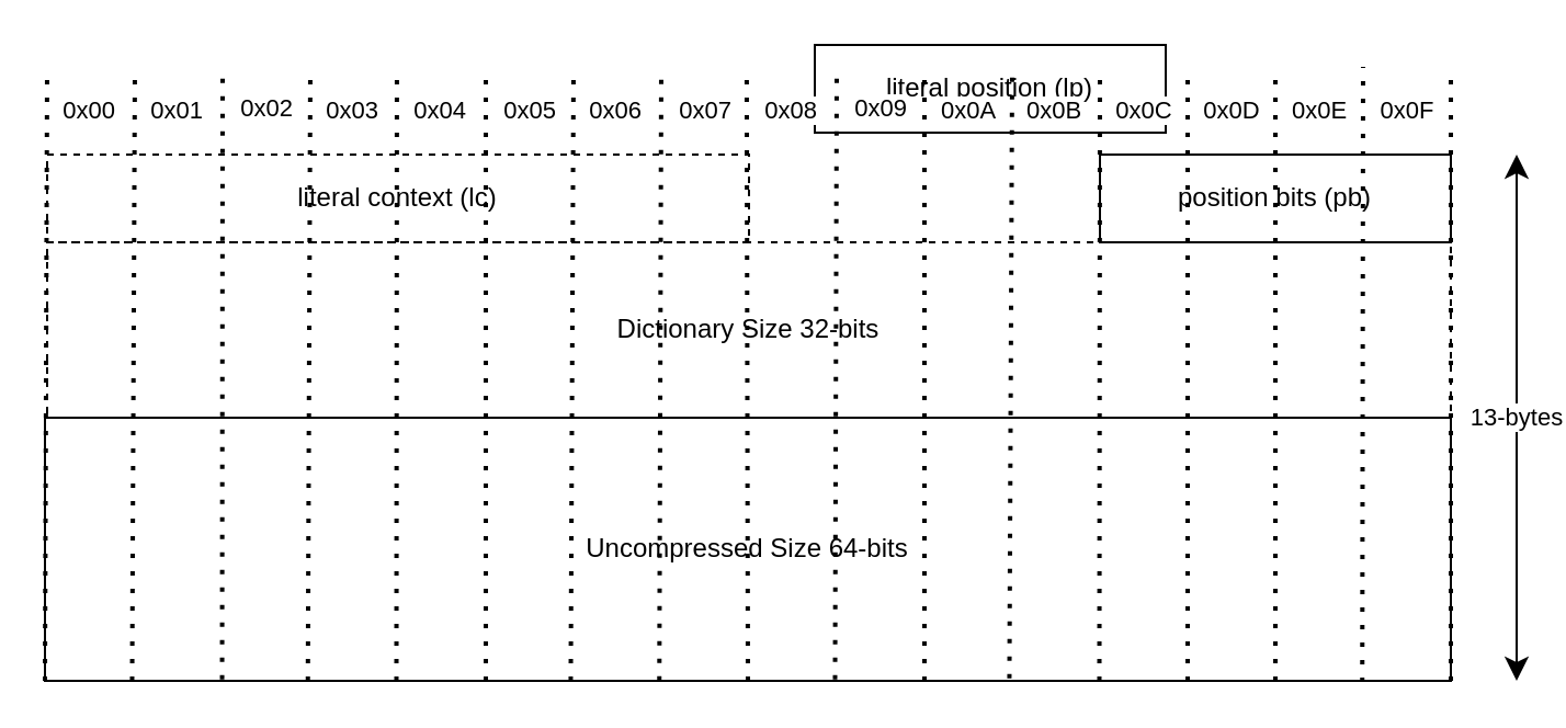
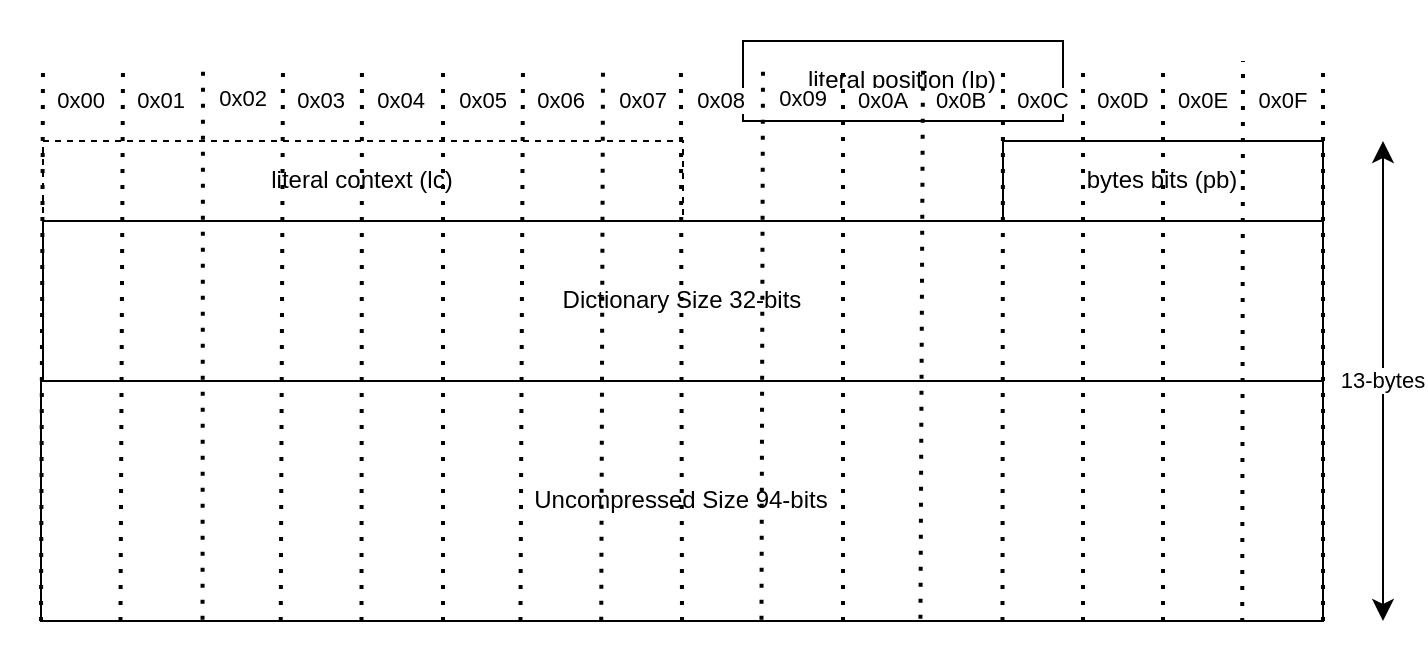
  <mxCell id="0" />
  <mxCell id="1" parent="0" />
- <mxCell id="2" value="Dictionary Size&amp;nbsp;32-bits" style="whiteSpace=wrap;html=1;rounded=0;verticalAlign=middle;shadow=0;fillColor=none;dashed=1;" parent="1" vertex="1"><mxGeometry x="21" y="110" width="640" height="80" as="geometry" /></mxCell>
- <mxCell id="3" value="Uncompressed Size 64-bits" style="whiteSpace=wrap;html=1;rounded=0;verticalAlign=middle;shadow=0;fillColor=none;" parent="1" vertex="1"><mxGeometry x="20" y="190" width="641" height="120" as="geometry" /></mxCell>
+ <mxCell id="2" value="Dictionary Size&amp;nbsp;32-bits" style="whiteSpace=wrap;html=1;rounded=0;verticalAlign=middle;shadow=0;fillColor=none;" parent="1" vertex="1"><mxGeometry x="21" y="110" width="640" height="80" as="geometry" /></mxCell>
+ <mxCell id="3" value="Uncompressed Size 94-bits" style="whiteSpace=wrap;html=1;rounded=0;verticalAlign=middle;shadow=0;fillColor=none;" parent="1" vertex="1"><mxGeometry x="20" y="190" width="641" height="120" as="geometry" /></mxCell>
  <mxCell id="4" value="literal position (lp)" style="whiteSpace=wrap;html=1;rounded=0;verticalAlign=middle;shadow=0;fillColor=none;" parent="1" vertex="1"><mxGeometry x="371" y="20" width="160" height="40" as="geometry" /></mxCell>
- <mxCell id="5" value="position bits (pb)" style="whiteSpace=wrap;html=1;rounded=0;verticalAlign=middle;shadow=0;fillColor=none;" parent="1" vertex="1"><mxGeometry x="501" y="70" width="160" height="40" as="geometry" /></mxCell>
+ <mxCell id="5" value="bytes bits (pb)" style="whiteSpace=wrap;html=1;rounded=0;verticalAlign=middle;shadow=0;fillColor=none;" parent="1" vertex="1"><mxGeometry x="501" y="70" width="160" height="40" as="geometry" /></mxCell>
  <mxCell id="6" value="13-bytes" style="edgeStyle=none;orthogonalLoop=1;jettySize=auto;html=1;endArrow=classic;startArrow=classic;endSize=8;startSize=8;startFill=1;endFill=1;shadow=0;fillColor=none;" parent="1" edge="1"><mxGeometry width="100" relative="1" as="geometry"><mxPoint x="691" y="310" as="sourcePoint" /><mxPoint x="691" y="70" as="targetPoint" /><Array as="points" /></mxGeometry></mxCell>
  <mxCell id="7" value="0x01" style="endArrow=none;dashed=1;html=1;dashPattern=1 3;strokeWidth=2;verticalAlign=middle;spacing=0;spacingBottom=240;spacingLeft=40;shadow=0;fillColor=none;exitX=0.062;exitY=1;exitDx=0;exitDy=0;exitPerimeter=0;" parent="1" source="3" edge="1"><mxGeometry width="50" height="50" relative="1" as="geometry"><mxPoint x="61" y="240" as="sourcePoint" /><mxPoint x="61" y="30" as="targetPoint" /></mxGeometry></mxCell>
  <mxCell id="8" value="0x02" style="endArrow=none;dashed=1;html=1;dashPattern=1 3;strokeWidth=2;verticalAlign=middle;spacing=0;spacingBottom=240;spacingLeft=40;shadow=0;fillColor=none;exitX=0.126;exitY=0.995;exitDx=0;exitDy=0;exitPerimeter=0;" parent="1" source="3" edge="1"><mxGeometry width="50" height="50" relative="1" as="geometry"><mxPoint x="101" y="240" as="sourcePoint" /><mxPoint x="101" y="30" as="targetPoint" /></mxGeometry></mxCell>
  <mxCell id="9" value="0x03" style="endArrow=none;dashed=1;html=1;dashPattern=1 3;strokeWidth=2;verticalAlign=middle;spacing=0;spacingBottom=240;spacingLeft=40;shadow=0;fillColor=none;exitX=0.187;exitY=1;exitDx=0;exitDy=0;exitPerimeter=0;" parent="1" source="3" edge="1"><mxGeometry x="0.002" width="50" height="50" relative="1" as="geometry"><mxPoint x="141" y="240" as="sourcePoint" /><mxPoint x="141" y="30" as="targetPoint" /><mxPoint as="offset" /></mxGeometry></mxCell>
  <mxCell id="10" value="0x04" style="endArrow=none;dashed=1;html=1;dashPattern=1 3;strokeWidth=2;verticalAlign=middle;spacing=0;spacingBottom=240;spacingLeft=40;shadow=0;fillColor=none;exitX=0.25;exitY=1;exitDx=0;exitDy=0;" parent="1" source="3" edge="1"><mxGeometry x="0.002" width="50" height="50" relative="1" as="geometry"><mxPoint x="180" y="240" as="sourcePoint" /><mxPoint x="180.47" y="30" as="targetPoint" /><mxPoint as="offset" /></mxGeometry></mxCell>
  <mxCell id="11" value="0x05" style="endArrow=none;dashed=1;html=1;dashPattern=1 3;strokeWidth=2;verticalAlign=middle;spacing=0;spacingBottom=240;spacingLeft=40;shadow=0;fillColor=none;" parent="1" edge="1"><mxGeometry width="50" height="50" relative="1" as="geometry"><mxPoint x="221" y="310" as="sourcePoint" /><mxPoint x="221" y="30" as="targetPoint" /></mxGeometry></mxCell>
  <mxCell id="12" value="0x06" style="endArrow=none;dashed=1;html=1;dashPattern=1 3;strokeWidth=2;verticalAlign=middle;spacing=0;spacingBottom=240;spacingLeft=40;shadow=0;fillColor=none;exitX=0.374;exitY=1;exitDx=0;exitDy=0;exitPerimeter=0;" parent="1" source="3" edge="1"><mxGeometry width="50" height="50" relative="1" as="geometry"><mxPoint x="261" y="240" as="sourcePoint" /><mxPoint x="261" y="30" as="targetPoint" /></mxGeometry></mxCell>
  <mxCell id="13" value="0x07" style="endArrow=none;dashed=1;html=1;dashPattern=1 3;strokeWidth=2;verticalAlign=middle;spacing=0;spacingBottom=240;spacingLeft=40;shadow=0;fillColor=none;exitX=0.437;exitY=0.999;exitDx=0;exitDy=0;exitPerimeter=0;" parent="1" source="3" edge="1"><mxGeometry width="50" height="50" relative="1" as="geometry"><mxPoint x="301" y="240" as="sourcePoint" /><mxPoint x="301" y="30" as="targetPoint" /></mxGeometry></mxCell>
  <mxCell id="14" value="0x09" style="endArrow=none;dashed=1;html=1;dashPattern=1 3;strokeWidth=2;verticalAlign=middle;spacing=0;spacingBottom=240;spacingLeft=40;shadow=0;fillColor=none;exitX=0.562;exitY=0.995;exitDx=0;exitDy=0;exitPerimeter=0;" parent="1" source="3" edge="1"><mxGeometry width="50" height="50" relative="1" as="geometry"><mxPoint x="381" y="240" as="sourcePoint" /><mxPoint x="381" y="30" as="targetPoint" /></mxGeometry></mxCell>
  <mxCell id="15" value="0x08" style="endArrow=none;dashed=1;html=1;dashPattern=1 3;strokeWidth=2;verticalAlign=middle;spacing=0;spacingBottom=240;spacingLeft=40;shadow=0;fillColor=none;exitX=0.5;exitY=1;exitDx=0;exitDy=0;" parent="1" source="3" edge="1"><mxGeometry x="0.002" width="50" height="50" relative="1" as="geometry"><mxPoint x="340" y="240" as="sourcePoint" /><mxPoint x="339.95" y="30" as="targetPoint" /><mxPoint as="offset" /></mxGeometry></mxCell>
  <mxCell id="16" value="0x0A" style="endArrow=none;dashed=1;html=1;dashPattern=1 3;strokeWidth=2;verticalAlign=middle;spacing=0;spacingBottom=240;spacingLeft=40;shadow=0;fillColor=none;" parent="1" edge="1"><mxGeometry width="50" height="50" relative="1" as="geometry"><mxPoint x="421" y="310" as="sourcePoint" /><mxPoint x="421" y="30" as="targetPoint" /></mxGeometry></mxCell>
  <mxCell id="17" value="0x0B" style="endArrow=none;dashed=1;html=1;dashPattern=1 3;strokeWidth=2;verticalAlign=middle;spacing=0;spacingBottom=240;spacingLeft=40;shadow=0;fillColor=none;exitX=0.686;exitY=0.991;exitDx=0;exitDy=0;exitPerimeter=0;" parent="1" source="3" edge="1"><mxGeometry width="50" height="50" relative="1" as="geometry"><mxPoint x="461" y="240" as="sourcePoint" /><mxPoint x="461" y="30" as="targetPoint" /></mxGeometry></mxCell>
  <mxCell id="18" value="0x0C" style="endArrow=none;dashed=1;html=1;dashPattern=1 3;strokeWidth=2;verticalAlign=middle;spacing=0;spacingBottom=240;spacingLeft=40;shadow=0;fillColor=none;exitX=0.75;exitY=1;exitDx=0;exitDy=0;" parent="1" source="3" edge="1"><mxGeometry width="50" height="50" relative="1" as="geometry"><mxPoint x="501" y="240" as="sourcePoint" /><mxPoint x="501" y="30" as="targetPoint" /></mxGeometry></mxCell>
  <mxCell id="19" value="0x0D" style="endArrow=none;dashed=1;html=1;dashPattern=1 3;strokeWidth=2;verticalAlign=middle;spacing=0;spacingBottom=240;spacingLeft=40;shadow=0;fillColor=none;" parent="1" edge="1"><mxGeometry width="50" height="50" relative="1" as="geometry"><mxPoint x="541" y="310" as="sourcePoint" /><mxPoint x="541" y="30" as="targetPoint" /></mxGeometry></mxCell>
  <mxCell id="20" value="0x0E" style="endArrow=none;dashed=1;html=1;dashPattern=1 3;strokeWidth=2;verticalAlign=middle;spacing=0;spacingBottom=240;spacingLeft=40;shadow=0;fillColor=none;" parent="1" edge="1"><mxGeometry width="50" height="50" relative="1" as="geometry"><mxPoint x="581" y="310" as="sourcePoint" /><mxPoint x="581" y="30" as="targetPoint" /></mxGeometry></mxCell>
  <mxCell id="21" value="0x0F" style="endArrow=none;dashed=1;html=1;dashPattern=1 3;strokeWidth=2;verticalAlign=middle;spacing=0;spacingBottom=240;spacingLeft=40;shadow=0;fillColor=none;exitX=0.937;exitY=1.004;exitDx=0;exitDy=0;exitPerimeter=0;" parent="1" source="3" edge="1"><mxGeometry width="50" height="50" relative="1" as="geometry"><mxPoint x="621" y="240" as="sourcePoint" /><mxPoint x="621" y="30" as="targetPoint" /></mxGeometry></mxCell>
  <mxCell id="22" value="" style="endArrow=none;dashed=1;html=1;dashPattern=1 3;strokeWidth=2;verticalAlign=middle;spacing=0;spacingBottom=240;spacingLeft=40;shadow=0;fillColor=none;exitX=1;exitY=1;exitDx=0;exitDy=0;" parent="1" source="3" edge="1"><mxGeometry width="50" height="50" relative="1" as="geometry"><mxPoint x="661" y="240" as="sourcePoint" /><mxPoint x="661" y="30" as="targetPoint" /></mxGeometry></mxCell>
  <mxCell id="23" value="0x00" style="endArrow=none;dashed=1;html=1;dashPattern=1 3;strokeWidth=2;verticalAlign=middle;spacing=0;spacingBottom=240;spacingLeft=40;shadow=0;fillColor=none;exitX=0;exitY=1;exitDx=0;exitDy=0;" parent="1" source="3" edge="1"><mxGeometry width="50" height="50" relative="1" as="geometry"><mxPoint x="21" y="240" as="sourcePoint" /><mxPoint x="21" y="30" as="targetPoint" /></mxGeometry></mxCell>
  <mxCell id="24" value="literal context (lc)" style="whiteSpace=wrap;html=1;rounded=0;verticalAlign=middle;shadow=0;fillColor=none;dashed=1;" parent="1" vertex="1"><mxGeometry x="21" y="70" width="320" height="40" as="geometry" /></mxCell>
